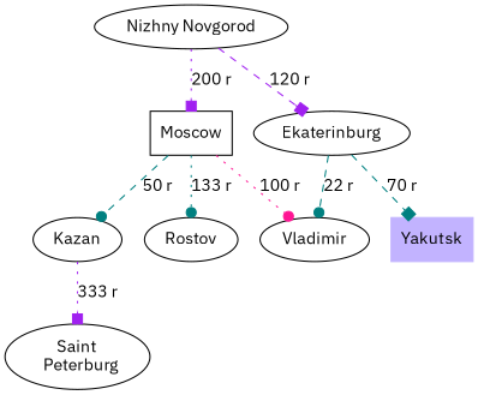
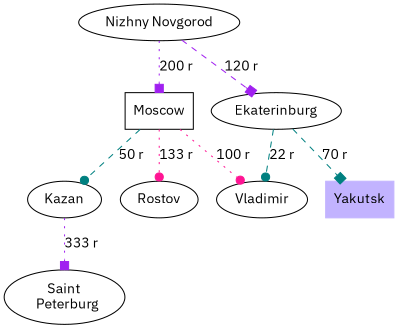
  digraph {
    fontname="IBM Plex Sans"
    node [fontname="IBM Plex Sans"]
    edge [arrowhead=dot color=teal fontname="IBM Plex Sans" style=dashed]
    n1 [label=Moscow shape=box]
    n2 [label=Kazan]
    n3 [label=Rostov]
    n4 [label=Vladimir]
    n5 [label="Nizhny Novgorod"]
    n6 [label=Ekaterinburg]
    n7 [label="Saint\n  Peterburg"]
    n8 [color=".7 .3 1.0" label=Yakutsk shape=box style=filled]
    n1 -> n2 [label="50 r"]
-   n1 -> n3 [label="133 r" style=dotted]
+   n1 -> n3 [color=deeppink label="133 r" style=dotted]
    n1 -> n4 [color=deeppink label="100 r" style=dotted]
    n2 -> n7 [arrowhead=box color=purple label="333 r" style=dotted]
    n5 -> n1 [arrowhead=box color=purple label="200 r" style=dotted weight=8]
    n5 -> n6 [arrowhead=box color=purple label="120 r"]
    n6 -> n4 [label="22 r"]
    n6 -> n8 [arrowhead=box label="70 r"]
  }
